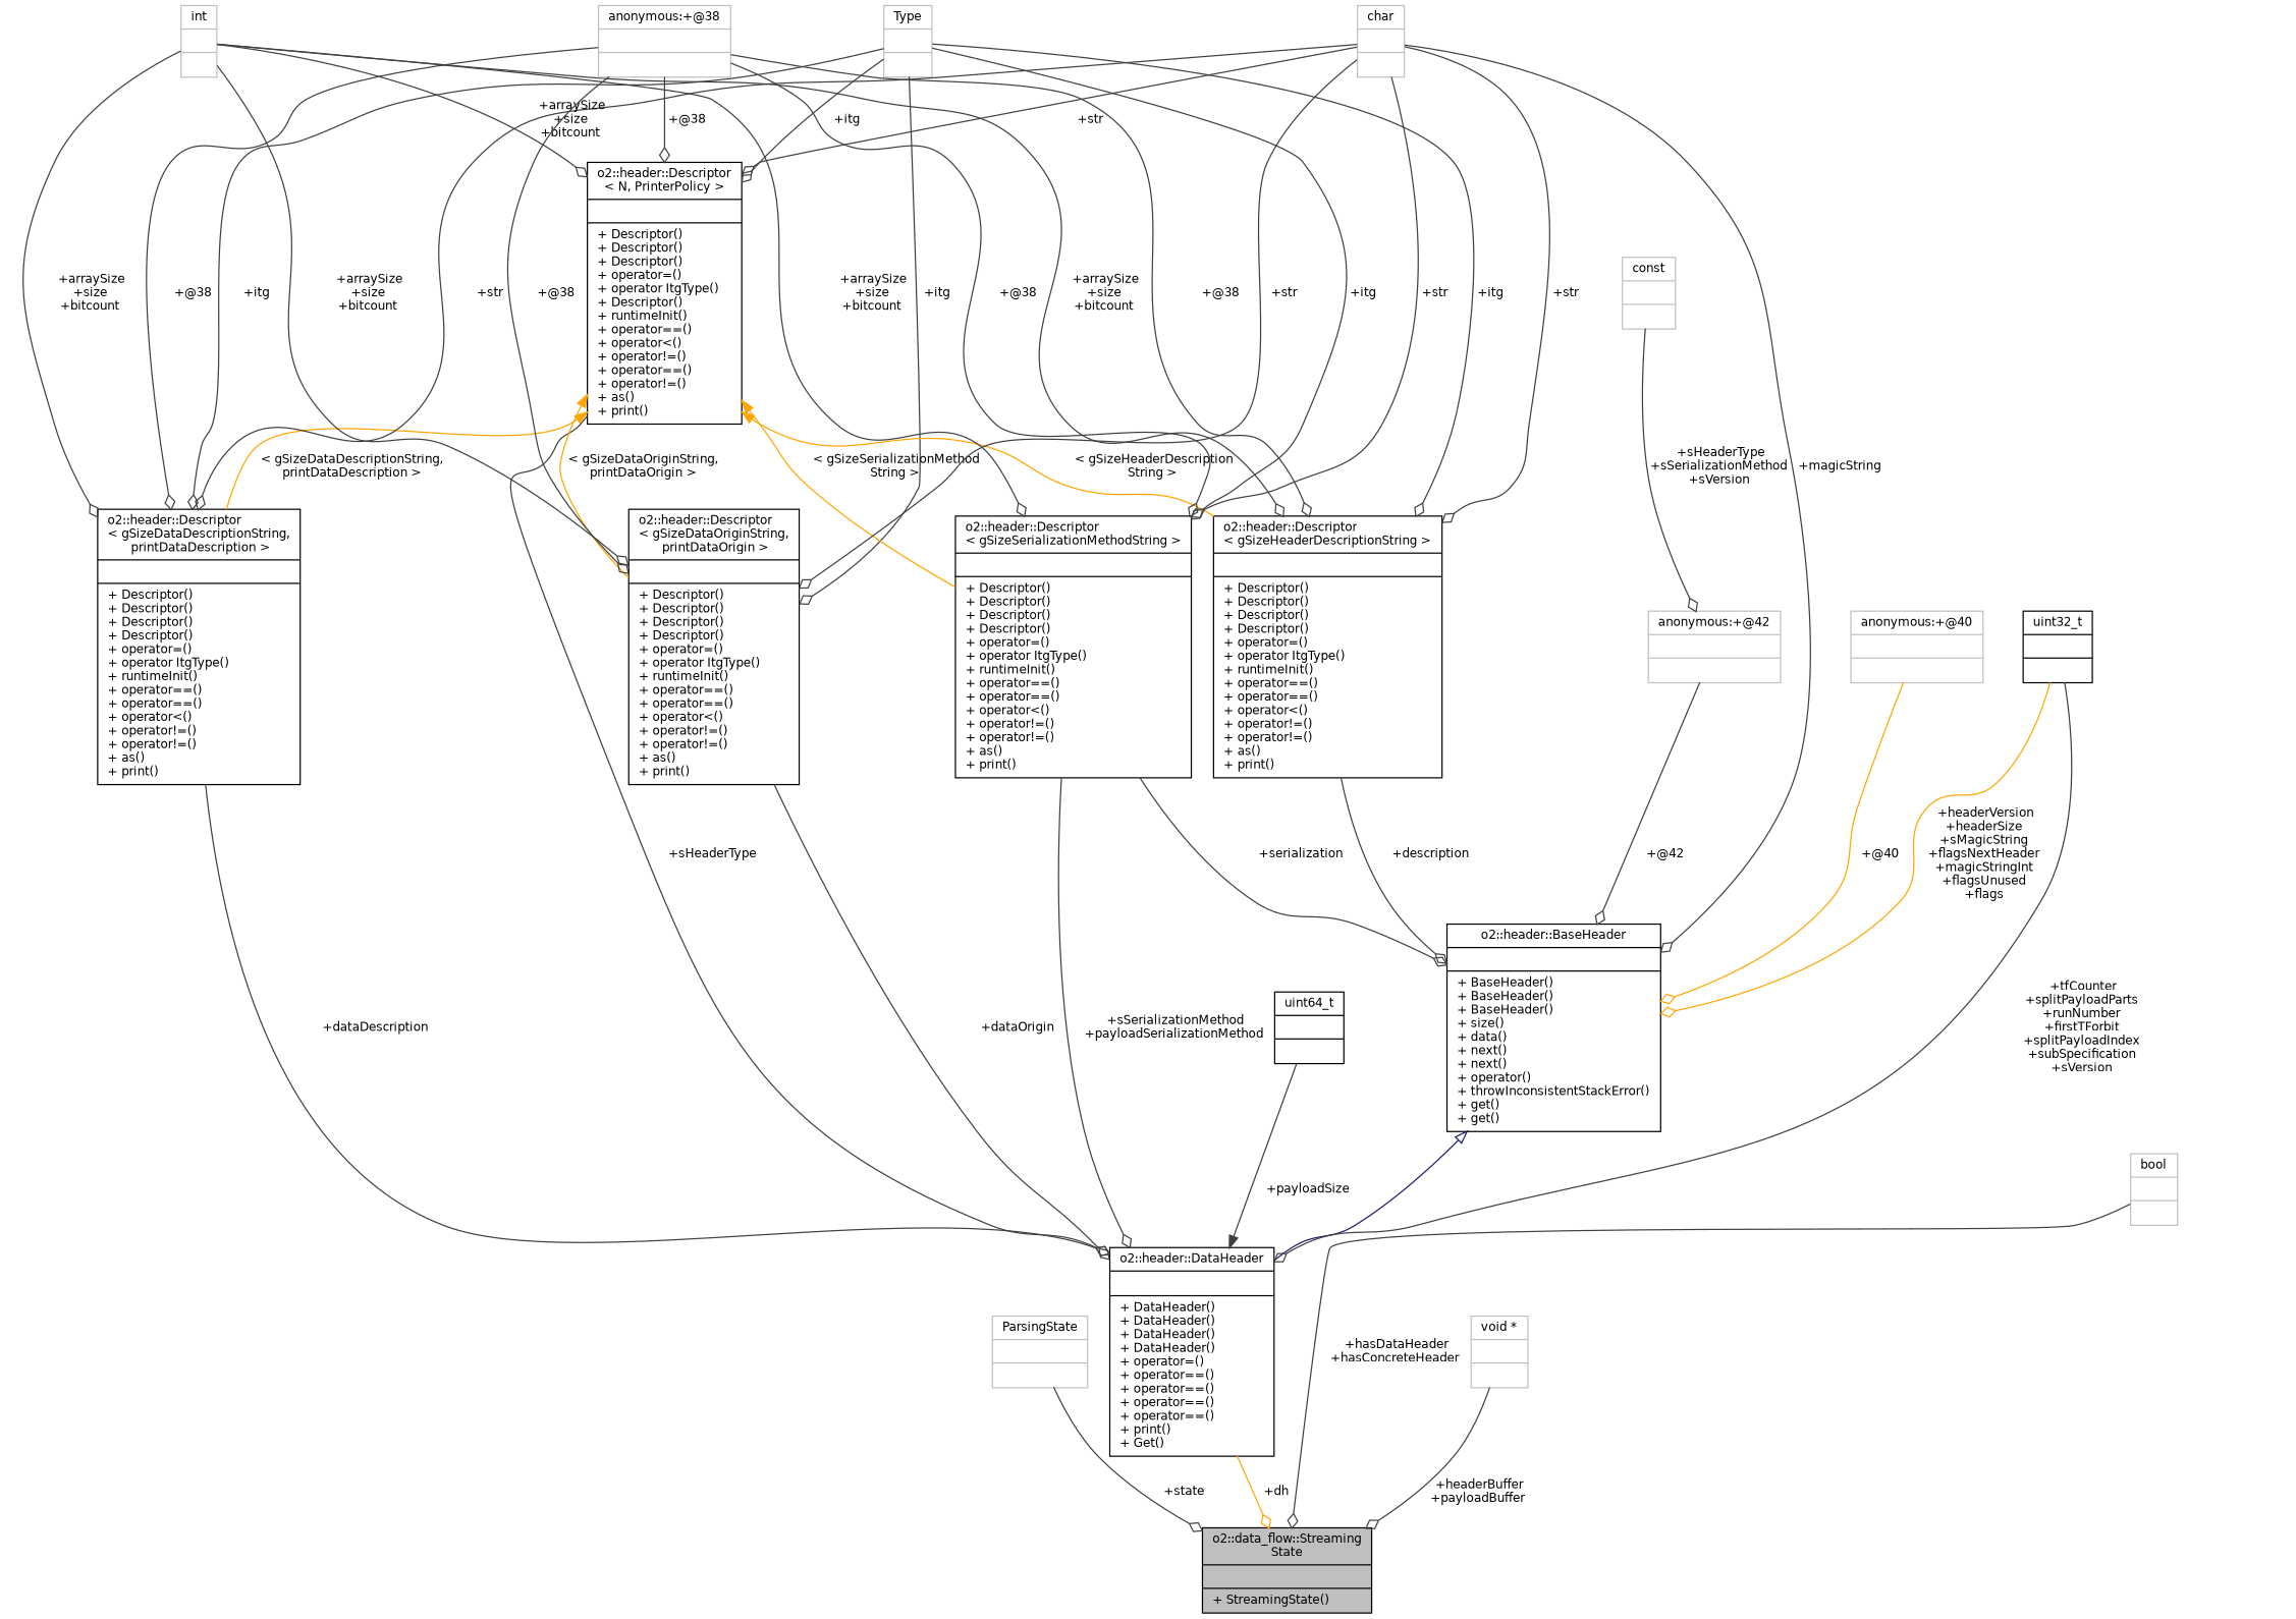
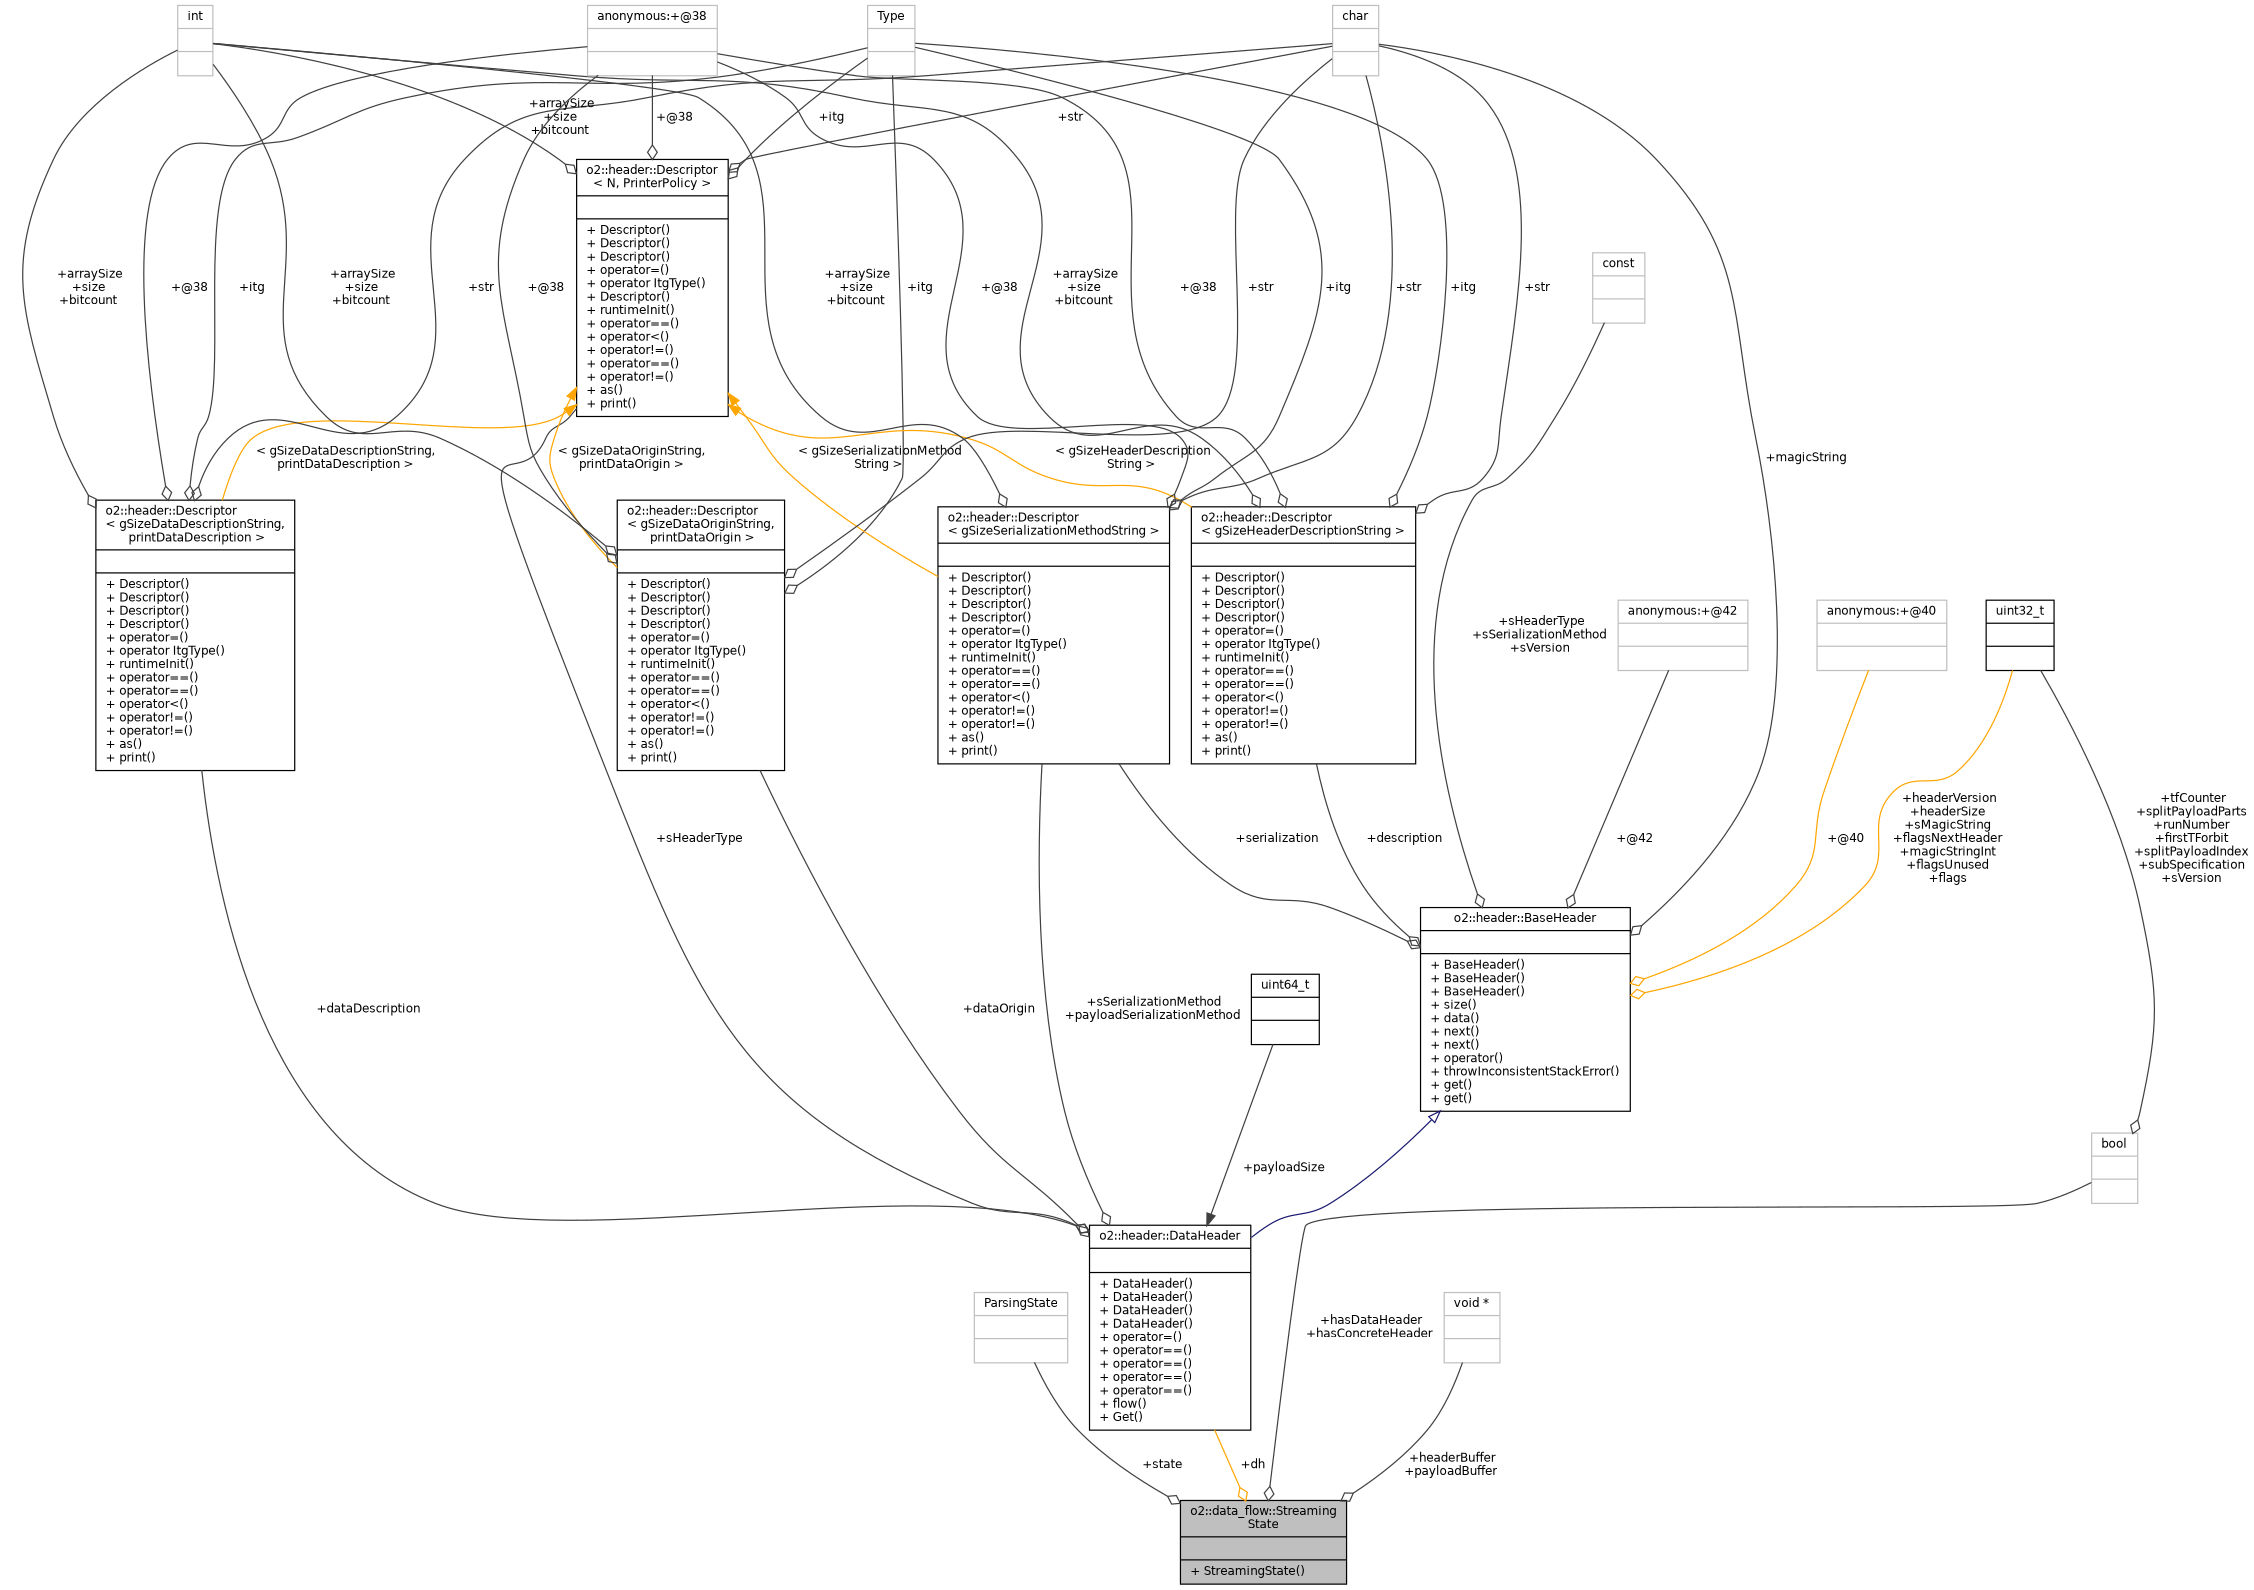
  digraph {
    node [color=black fontname=Helvetica fontsize=10 shape=record]
    edge [arrowhead=odiamond color=grey25 fontname=Helvetica fontsize=10 labelfontname=Helvetica labelfontsize=10 style=solid]
    n1 [fillcolor=grey75 fontcolor=black height=0.2 label="{o2::data_flow::Streaming\lState\n||+ StreamingState()\l}" style=filled width=0.4]
    n2 [color=grey75 height=0.2 label="{ParsingState\n||}" width=0.4]
    n3 [color=grey75 height=0.2 label="{bool\n||}" width=0.4]
    n4 [color=grey75 height=0.2 label="{void *\n||}" width=0.4]
-   n5 [height=0.2 label="{o2::header::DataHeader\n||+ DataHeader()\l+ DataHeader()\l+ DataHeader()\l+ DataHeader()\l+ operator=()\l+ operator==()\l+ operator==()\l+ operator==()\l+ operator==()\l+ print()\l+ Get()\l}" width=0.4]
+   n5 [height=0.2 label="{o2::header::DataHeader\n||+ DataHeader()\l+ DataHeader()\l+ DataHeader()\l+ DataHeader()\l+ operator=()\l+ operator==()\l+ operator==()\l+ operator==()\l+ operator==()\l+ flow()\l+ Get()\l}" width=0.4]
    n6 [height=0.2 label="{o2::header::BaseHeader\n||+ BaseHeader()\l+ BaseHeader()\l+ BaseHeader()\l+ size()\l+ data()\l+ next()\l+ next()\l+ operator()\l+ throwInconsistentStackError()\l+ get()\l+ get()\l}" width=0.4]
    n7 [height=0.2 label="{o2::header::Descriptor\l\< gSizeHeaderDescriptionString \>\n||+ Descriptor()\l+ Descriptor()\l+ Descriptor()\l+ Descriptor()\l+ operator=()\l+ operator ItgType()\l+ runtimeInit()\l+ operator==()\l+ operator==()\l+ operator\<()\l+ operator!=()\l+ operator!=()\l+ as()\l+ print()\l}" width=0.4]
    n8 [color=grey75 height=0.2 label="{Type\n||}" width=0.4]
    n9 [height=0.2 label="{o2::header::Descriptor\l\< N, PrinterPolicy \>\n||+ Descriptor()\l+ Descriptor()\l+ Descriptor()\l+ operator=()\l+ operator ItgType()\l+ Descriptor()\l+ runtimeInit()\l+ operator==()\l+ operator\<()\l+ operator!=()\l+ operator==()\l+ operator!=()\l+ as()\l+ print()\l}" width=0.4]
    n10 [height=0.2 label="{o2::header::Descriptor\l\< gSizeSerializationMethodString \>\n||+ Descriptor()\l+ Descriptor()\l+ Descriptor()\l+ Descriptor()\l+ operator=()\l+ operator ItgType()\l+ runtimeInit()\l+ operator==()\l+ operator==()\l+ operator\<()\l+ operator!=()\l+ operator!=()\l+ as()\l+ print()\l}" width=0.4]
    n11 [height=0.2 label="{o2::header::Descriptor\l\< gSizeDataOriginString,\l printDataOrigin \>\n||+ Descriptor()\l+ Descriptor()\l+ Descriptor()\l+ Descriptor()\l+ operator=()\l+ operator ItgType()\l+ runtimeInit()\l+ operator==()\l+ operator==()\l+ operator\<()\l+ operator!=()\l+ operator!=()\l+ as()\l+ print()\l}" width=0.4]
    n12 [height=0.2 label="{o2::header::Descriptor\l\< gSizeDataDescriptionString,\l printDataDescription \>\n||+ Descriptor()\l+ Descriptor()\l+ Descriptor()\l+ Descriptor()\l+ operator=()\l+ operator ItgType()\l+ runtimeInit()\l+ operator==()\l+ operator==()\l+ operator\<()\l+ operator!=()\l+ operator!=()\l+ as()\l+ print()\l}" width=0.4]
    n13 [color=grey75 height=0.2 label="{char\n||}" width=0.4]
    n14 [color=grey75 height=0.2 label="{int\n||}" width=0.4]
    n15 [color=grey75 height=0.2 label="{anonymous:+@38\n||}" width=0.4]
    n16 [color=grey75 height=0.2 label="{anonymous:+@40\n||}" width=0.4]
    n17 [height=0.2 label="{uint32_t\n||}" width=0.4]
    n18 [color=grey75 height=0.2 label="{const\n||}" width=0.4]
    n19 [color=grey75 height=0.2 label="{anonymous:+@42\n||}" width=0.4]
    n20 [height=0.2 label="{uint64_t\n||}" width=0.4]
    n2 -> n1 [label=" +state"]
    n3 -> n1 [label=" +hasDataHeader\n+hasConcreteHeader"]
    n4 -> n1 [label=" +headerBuffer\n+payloadBuffer"]
    n5 -> n1 [color=orange label=" +dh"]
    n6 -> n5 [arrowtail=onormal color=midnightblue dir=back arrowhead=""]
    n7 -> n6 [label=" +description"]
    n8 -> n7 [label=" +itg"]
    n8 -> n9 [label=" +itg"]
    n8 -> n10 [label=" +itg"]
    n8 -> n11 [label=" +itg"]
    n8 -> n12 [label=" +itg"]
    n9 -> n5 [label=" +sHeaderType"]
    n9 -> n7 [color=orange dir=back label=" \< gSizeHeaderDescription\lString \>" arrowhead=""]
    n9 -> n10 [color=orange dir=back label=" \< gSizeSerializationMethod\lString \>" arrowhead=""]
    n9 -> n11 [color=orange dir=back label=" \< gSizeDataOriginString,\l printDataOrigin \>" arrowhead=""]
    n9 -> n12 [color=orange dir=back label=" \< gSizeDataDescriptionString,\l printDataDescription \>" arrowhead=""]
    n10 -> n5 [label=" +sSerializationMethod\n+payloadSerializationMethod"]
    n10 -> n6 [label=" +serialization"]
    n11 -> n5 [label=" +dataOrigin"]
    n12 -> n5 [label=" +dataDescription"]
    n13 -> n6 [label=" +magicString"]
    n13 -> n7 [label=" +str"]
    n13 -> n9 [label=" +str"]
    n13 -> n10 [label=" +str"]
    n13 -> n11 [label=" +str"]
    n13 -> n12 [label=" +str"]
    n14 -> n7 [label=" +arraySize\n+size\n+bitcount"]
    n14 -> n9 [label=" +arraySize\n+size\n+bitcount"]
    n14 -> n10 [label=" +arraySize\n+size\n+bitcount"]
    n14 -> n11 [label=" +arraySize\n+size\n+bitcount"]
    n14 -> n12 [label=" +arraySize\n+size\n+bitcount"]
    n15 -> n7 [label=" +@38"]
    n15 -> n9 [label=" +@38"]
    n15 -> n10 [label=" +@38"]
    n15 -> n11 [label=" +@38"]
    n15 -> n12 [label=" +@38"]
    n16 -> n6 [color=orange label=" +@40"]
-   n17 -> n5 [label=" +tfCounter\n+splitPayloadParts\n+runNumber\n+firstTForbit\n+splitPayloadIndex\n+subSpecification\n+sVersion"]
+   n17 -> n3 [label=" +tfCounter\n+splitPayloadParts\n+runNumber\n+firstTForbit\n+splitPayloadIndex\n+subSpecification\n+sVersion"]
    n17 -> n6 [color=orange label=" +headerVersion\n+headerSize\n+sMagicString\n+flagsNextHeader\n+magicStringInt\n+flagsUnused\n+flags"]
-   n18 -> n19 [label=" +sHeaderType\n+sSerializationMethod\n+sVersion"]
+   n18 -> n6 [label=" +sHeaderType\n+sSerializationMethod\n+sVersion"]
    n19 -> n6 [label=" +@42"]
    n20 -> n5 [arrowhead=normal label=" +payloadSize"]
  }
